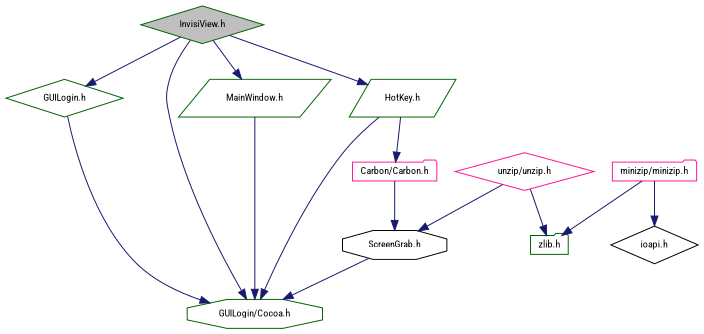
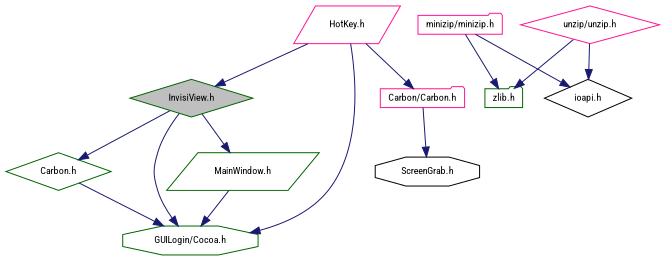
  digraph {
    fontname="Roboto Condensed"
    node [color=darkgreen fillcolor=white fontname="Roboto Condensed" fontsize=10 shape=diamond style=filled]
    edge [color=midnightblue fontname="Roboto Condensed" fontsize=10 labelfontname="FreeSans.ttf" labelfontsize=10 style=solid]
    n1 [fillcolor=grey75 fontcolor=black height=0.2 label="InvisiView.h" width=0.4]
-   n2 [height=0.2 label="GUILogin.h" width=0.4]
+   n2 [height=0.2 label="Carbon.h" width=0.4]
    n3 [height=0.2 label="GUILogin/Cocoa.h" shape=octagon width=0.4]
    n4 [height=0.2 label="MainWindow.h" shape=parallelogram width=0.4]
-   n5 [height=0.2 label="HotKey.h" shape=parallelogram width=0.4]
+   n5 [color=deeppink height=0.2 label="HotKey.h" shape=parallelogram width=0.4]
    n6 [color=deeppink height=0.2 label="Carbon/Carbon.h" shape=folder width=0.4]
    n7 [color=black height=0.2 label="ScreenGrab.h" shape=octagon width=0.4]
    n8 [color=deeppink height=0.2 label="minizip/minizip.h" shape=folder width=0.4]
    n9 [height=0.2 label="zlib.h" shape=folder width=0.4]
    n10 [color=black height=0.2 label="ioapi.h" width=0.4]
    n11 [color=deeppink height=0.2 label="unzip/unzip.h" width=0.4]
    n1 -> n2
    n1 -> n3
    n1 -> n4
-   n1 -> n5
+   n5 -> n1
    n2 -> n3
    n4 -> n3
    n5 -> n3
    n5 -> n6
    n6 -> n7
-   n7 -> n3
    n8 -> n9
    n8 -> n10
    n11 -> n9
-   n11 -> n7
+   n11 -> n10
  }
